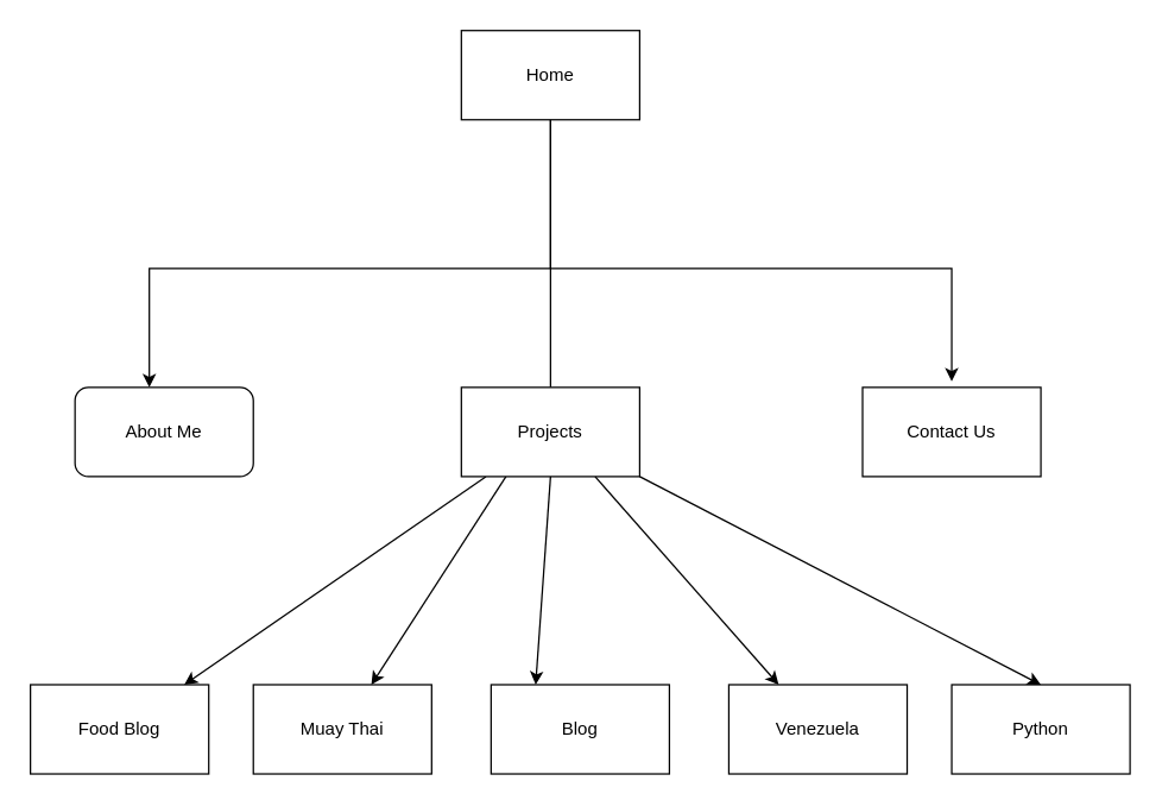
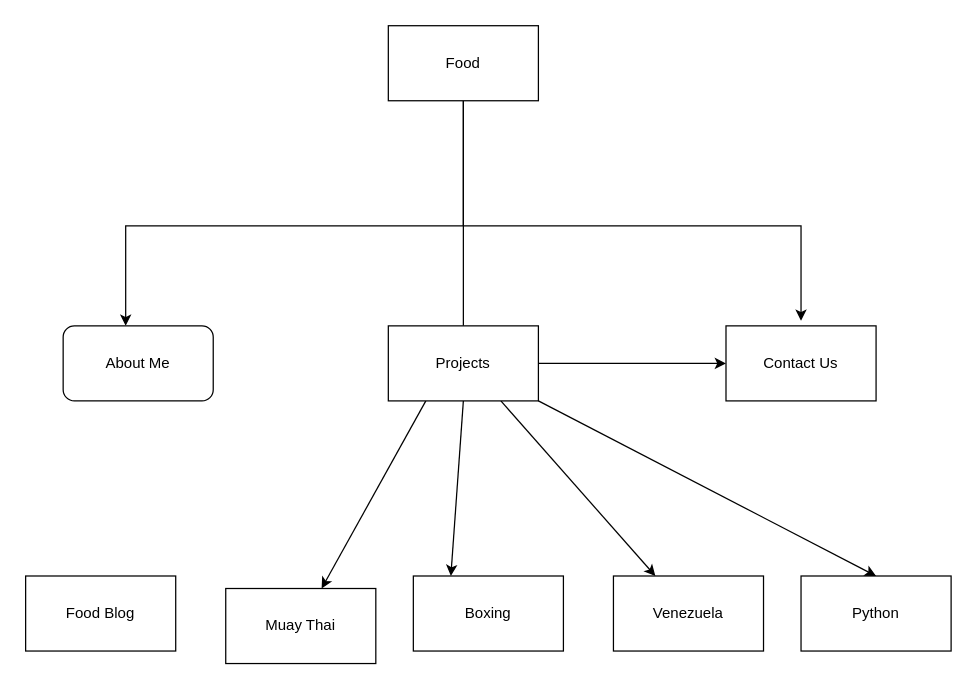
  <mxCell id="0" />
  <mxCell id="1" parent="0" />
  <mxCell id="2" style="edgeStyle=orthogonalEdgeStyle;rounded=0;orthogonalLoop=1;jettySize=auto;html=1;" parent="1" source="4" target="5" edge="1"><mxGeometry relative="1" as="geometry"><Array as="points"><mxPoint x="370" y="180" /><mxPoint x="100" y="180" /><mxPoint x="100" y="310" /></Array></mxGeometry></mxCell>
  <mxCell id="3" style="edgeStyle=none;rounded=0;orthogonalLoop=1;jettySize=auto;html=1;" edge="1" parent="1" source="4"><mxGeometry relative="1" as="geometry"><mxPoint x="640" y="256" as="targetPoint" /><Array as="points"><mxPoint x="370" y="260" /><mxPoint x="370" y="180" /><mxPoint x="500" y="180" /><mxPoint x="640" y="180" /><mxPoint x="640" y="220" /></Array></mxGeometry></mxCell>
- <mxCell id="4" value="Home" style="rounded=0;whiteSpace=wrap;html=1;" parent="1" vertex="1"><mxGeometry x="310" y="20" width="120" height="60" as="geometry" /></mxCell>
+ <mxCell id="4" value="Food" style="rounded=0;whiteSpace=wrap;html=1;" parent="1" vertex="1"><mxGeometry x="310" y="20" width="120" height="60" as="geometry" /></mxCell>
  <mxCell id="5" value="About Me" style="whiteSpace=wrap;html=1;rounded=1;" parent="1" vertex="1"><mxGeometry x="50" y="260" width="120" height="60" as="geometry" /></mxCell>
  <mxCell id="6" value="Contact Us" style="rounded=0;whiteSpace=wrap;html=1;" parent="1" vertex="1"><mxGeometry x="580" y="260" width="120" height="60" as="geometry" /></mxCell>
- <mxCell id="7" value="" style="edgeStyle=none;rounded=0;orthogonalLoop=1;jettySize=auto;html=1;" edge="1" parent="1" source="12" target="13"><mxGeometry relative="1" as="geometry" /></mxCell>
+ <mxCell id="7" value="" style="edgeStyle=none;rounded=0;orthogonalLoop=1;jettySize=auto;html=1;" edge="1" parent="1" source="12" target="6"><mxGeometry relative="1" as="geometry" /></mxCell>
  <mxCell id="8" style="edgeStyle=none;rounded=0;orthogonalLoop=1;jettySize=auto;html=1;exitX=0.25;exitY=1;exitDx=0;exitDy=0;" edge="1" parent="1" source="12" target="14"><mxGeometry relative="1" as="geometry" /></mxCell>
  <mxCell id="9" style="edgeStyle=none;rounded=0;orthogonalLoop=1;jettySize=auto;html=1;exitX=0.5;exitY=1;exitDx=0;exitDy=0;entryX=0.25;entryY=0;entryDx=0;entryDy=0;" edge="1" parent="1" source="12" target="15"><mxGeometry relative="1" as="geometry" /></mxCell>
  <mxCell id="10" style="edgeStyle=none;rounded=0;orthogonalLoop=1;jettySize=auto;html=1;exitX=0.75;exitY=1;exitDx=0;exitDy=0;" edge="1" parent="1" source="12" target="16"><mxGeometry relative="1" as="geometry" /></mxCell>
  <mxCell id="11" style="edgeStyle=none;rounded=0;orthogonalLoop=1;jettySize=auto;html=1;exitX=1;exitY=1;exitDx=0;exitDy=0;entryX=0.5;entryY=0;entryDx=0;entryDy=0;" edge="1" parent="1" source="12" target="17"><mxGeometry relative="1" as="geometry" /></mxCell>
  <mxCell id="12" value="Projects" style="rounded=0;whiteSpace=wrap;html=1;" vertex="1" parent="1"><mxGeometry x="310" y="260" width="120" height="60" as="geometry" /></mxCell>
  <mxCell id="13" value="Food Blog" style="rounded=0;whiteSpace=wrap;html=1;" vertex="1" parent="1"><mxGeometry x="20" y="460" width="120" height="60" as="geometry" /></mxCell>
- <mxCell id="14" value="Muay Thai" style="rounded=0;whiteSpace=wrap;html=1;" vertex="1" parent="1"><mxGeometry x="170" y="460" width="120" height="60" as="geometry" /></mxCell>
- <mxCell id="15" value="Blog" style="rounded=0;whiteSpace=wrap;html=1;" vertex="1" parent="1"><mxGeometry x="330" y="460" width="120" height="60" as="geometry" /></mxCell>
+ <mxCell id="14" value="Muay Thai" style="rounded=0;whiteSpace=wrap;html=1;" vertex="1" parent="1"><mxGeometry x="180" y="470" width="120" height="60" as="geometry" /></mxCell>
+ <mxCell id="15" value="Boxing" style="rounded=0;whiteSpace=wrap;html=1;" vertex="1" parent="1"><mxGeometry x="330" y="460" width="120" height="60" as="geometry" /></mxCell>
  <mxCell id="16" value="Venezuela" style="rounded=0;whiteSpace=wrap;html=1;" vertex="1" parent="1"><mxGeometry x="490" y="460" width="120" height="60" as="geometry" /></mxCell>
  <mxCell id="17" value="Python" style="rounded=0;whiteSpace=wrap;html=1;" vertex="1" parent="1"><mxGeometry x="640" y="460" width="120" height="60" as="geometry" /></mxCell>
